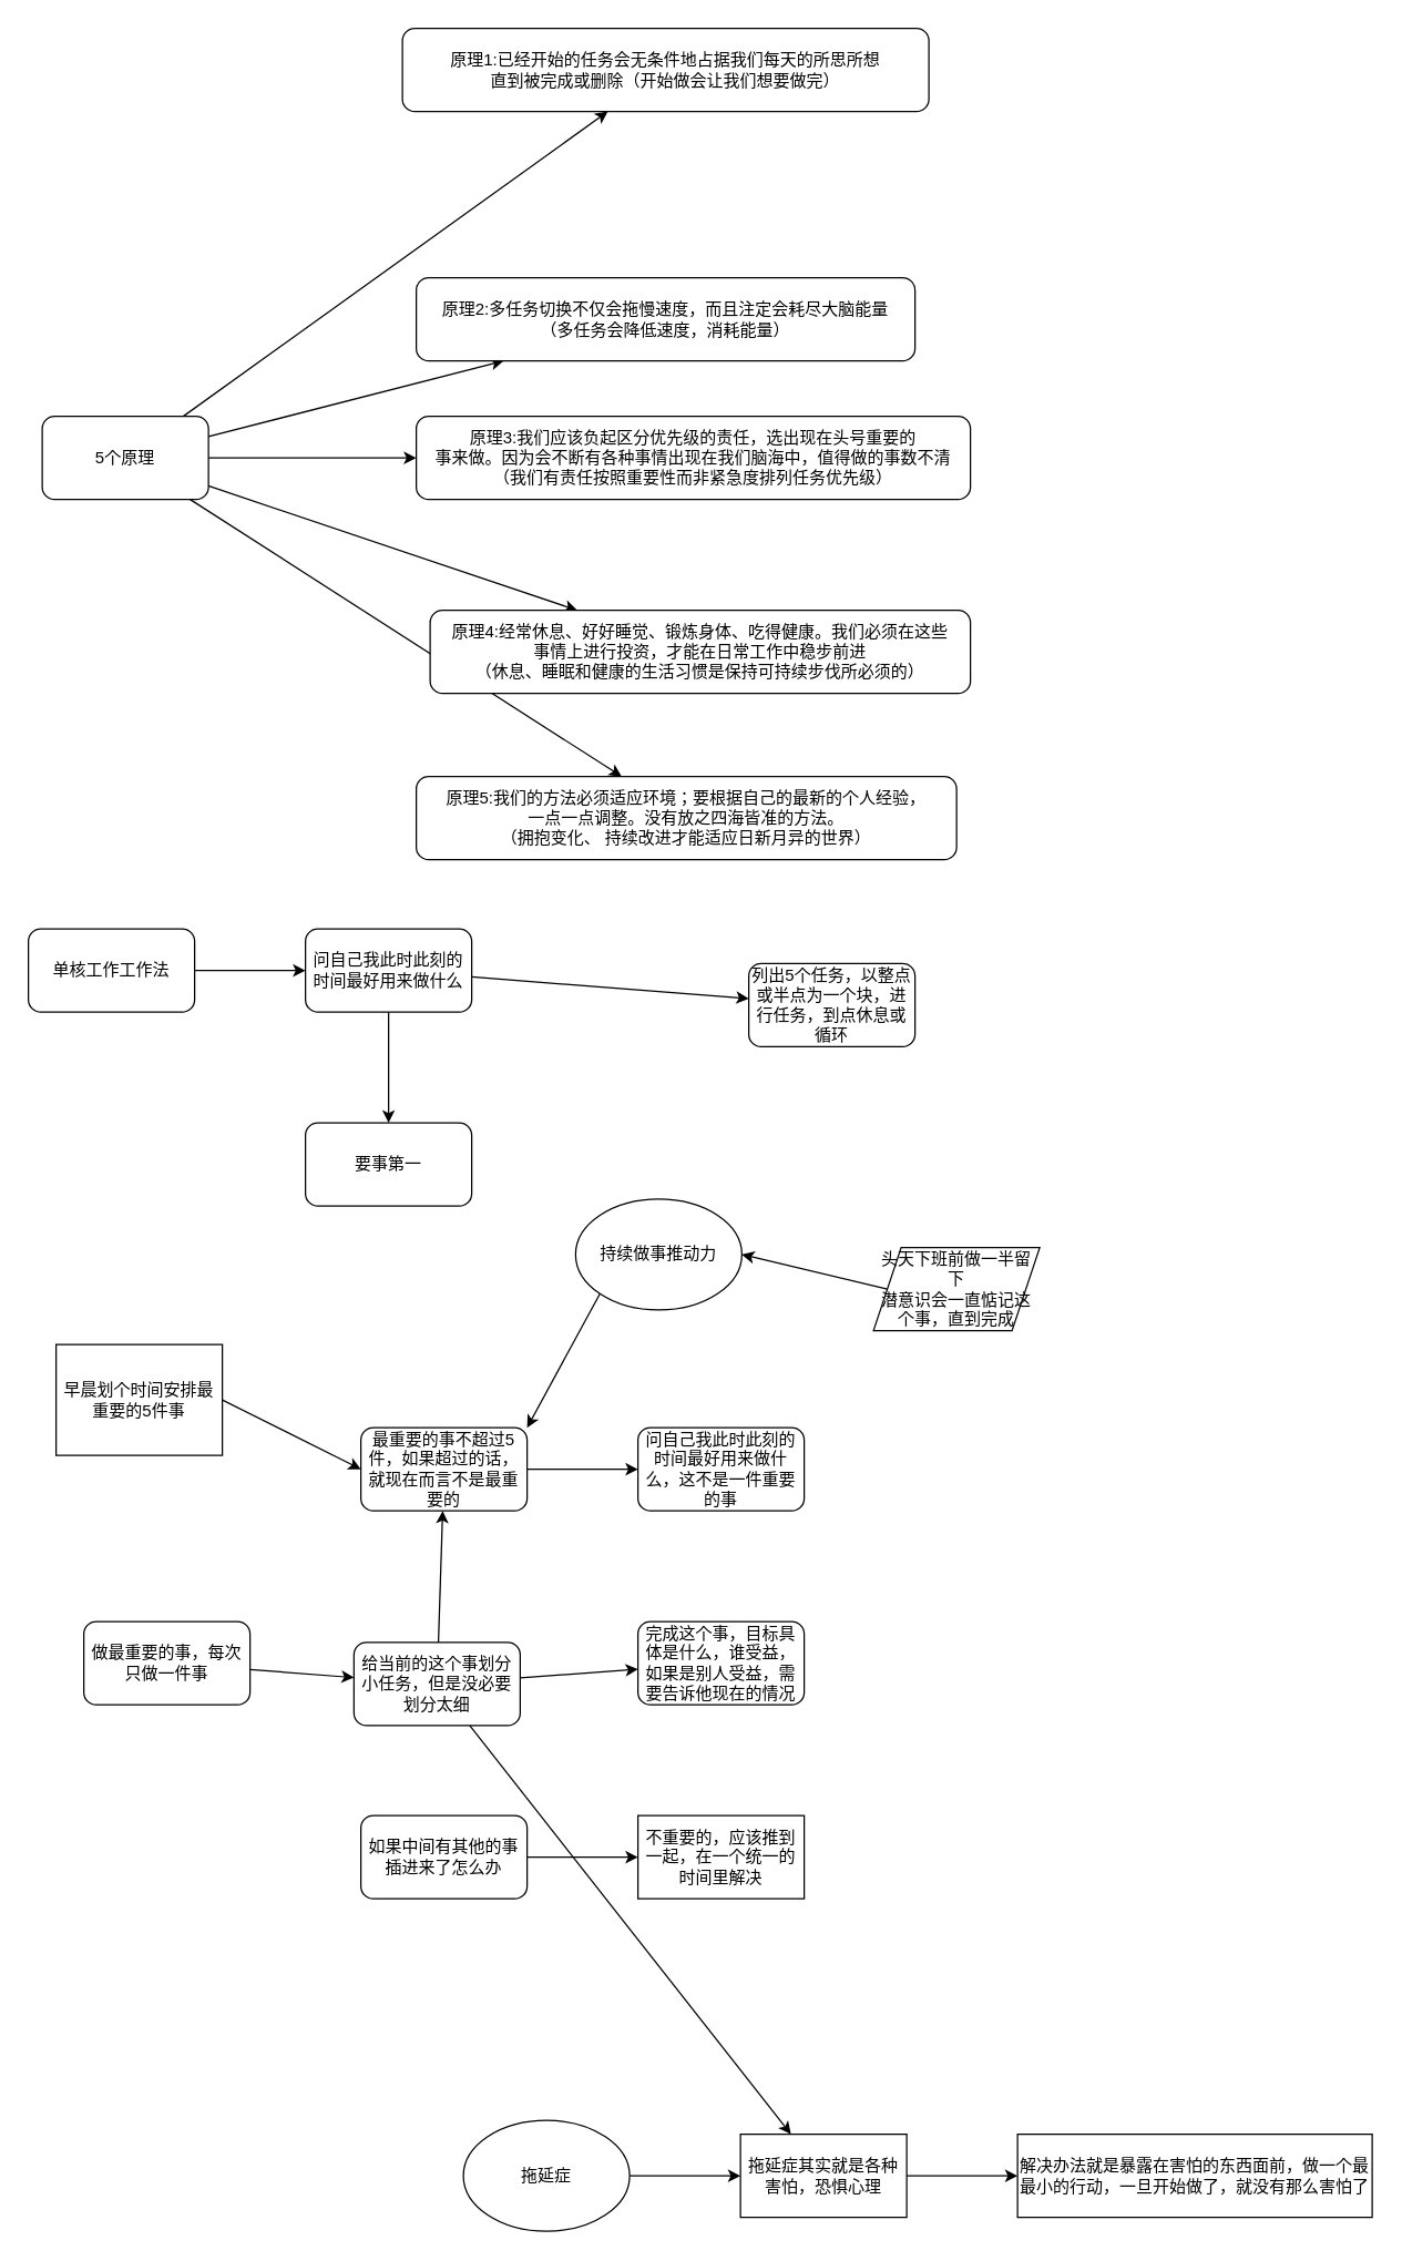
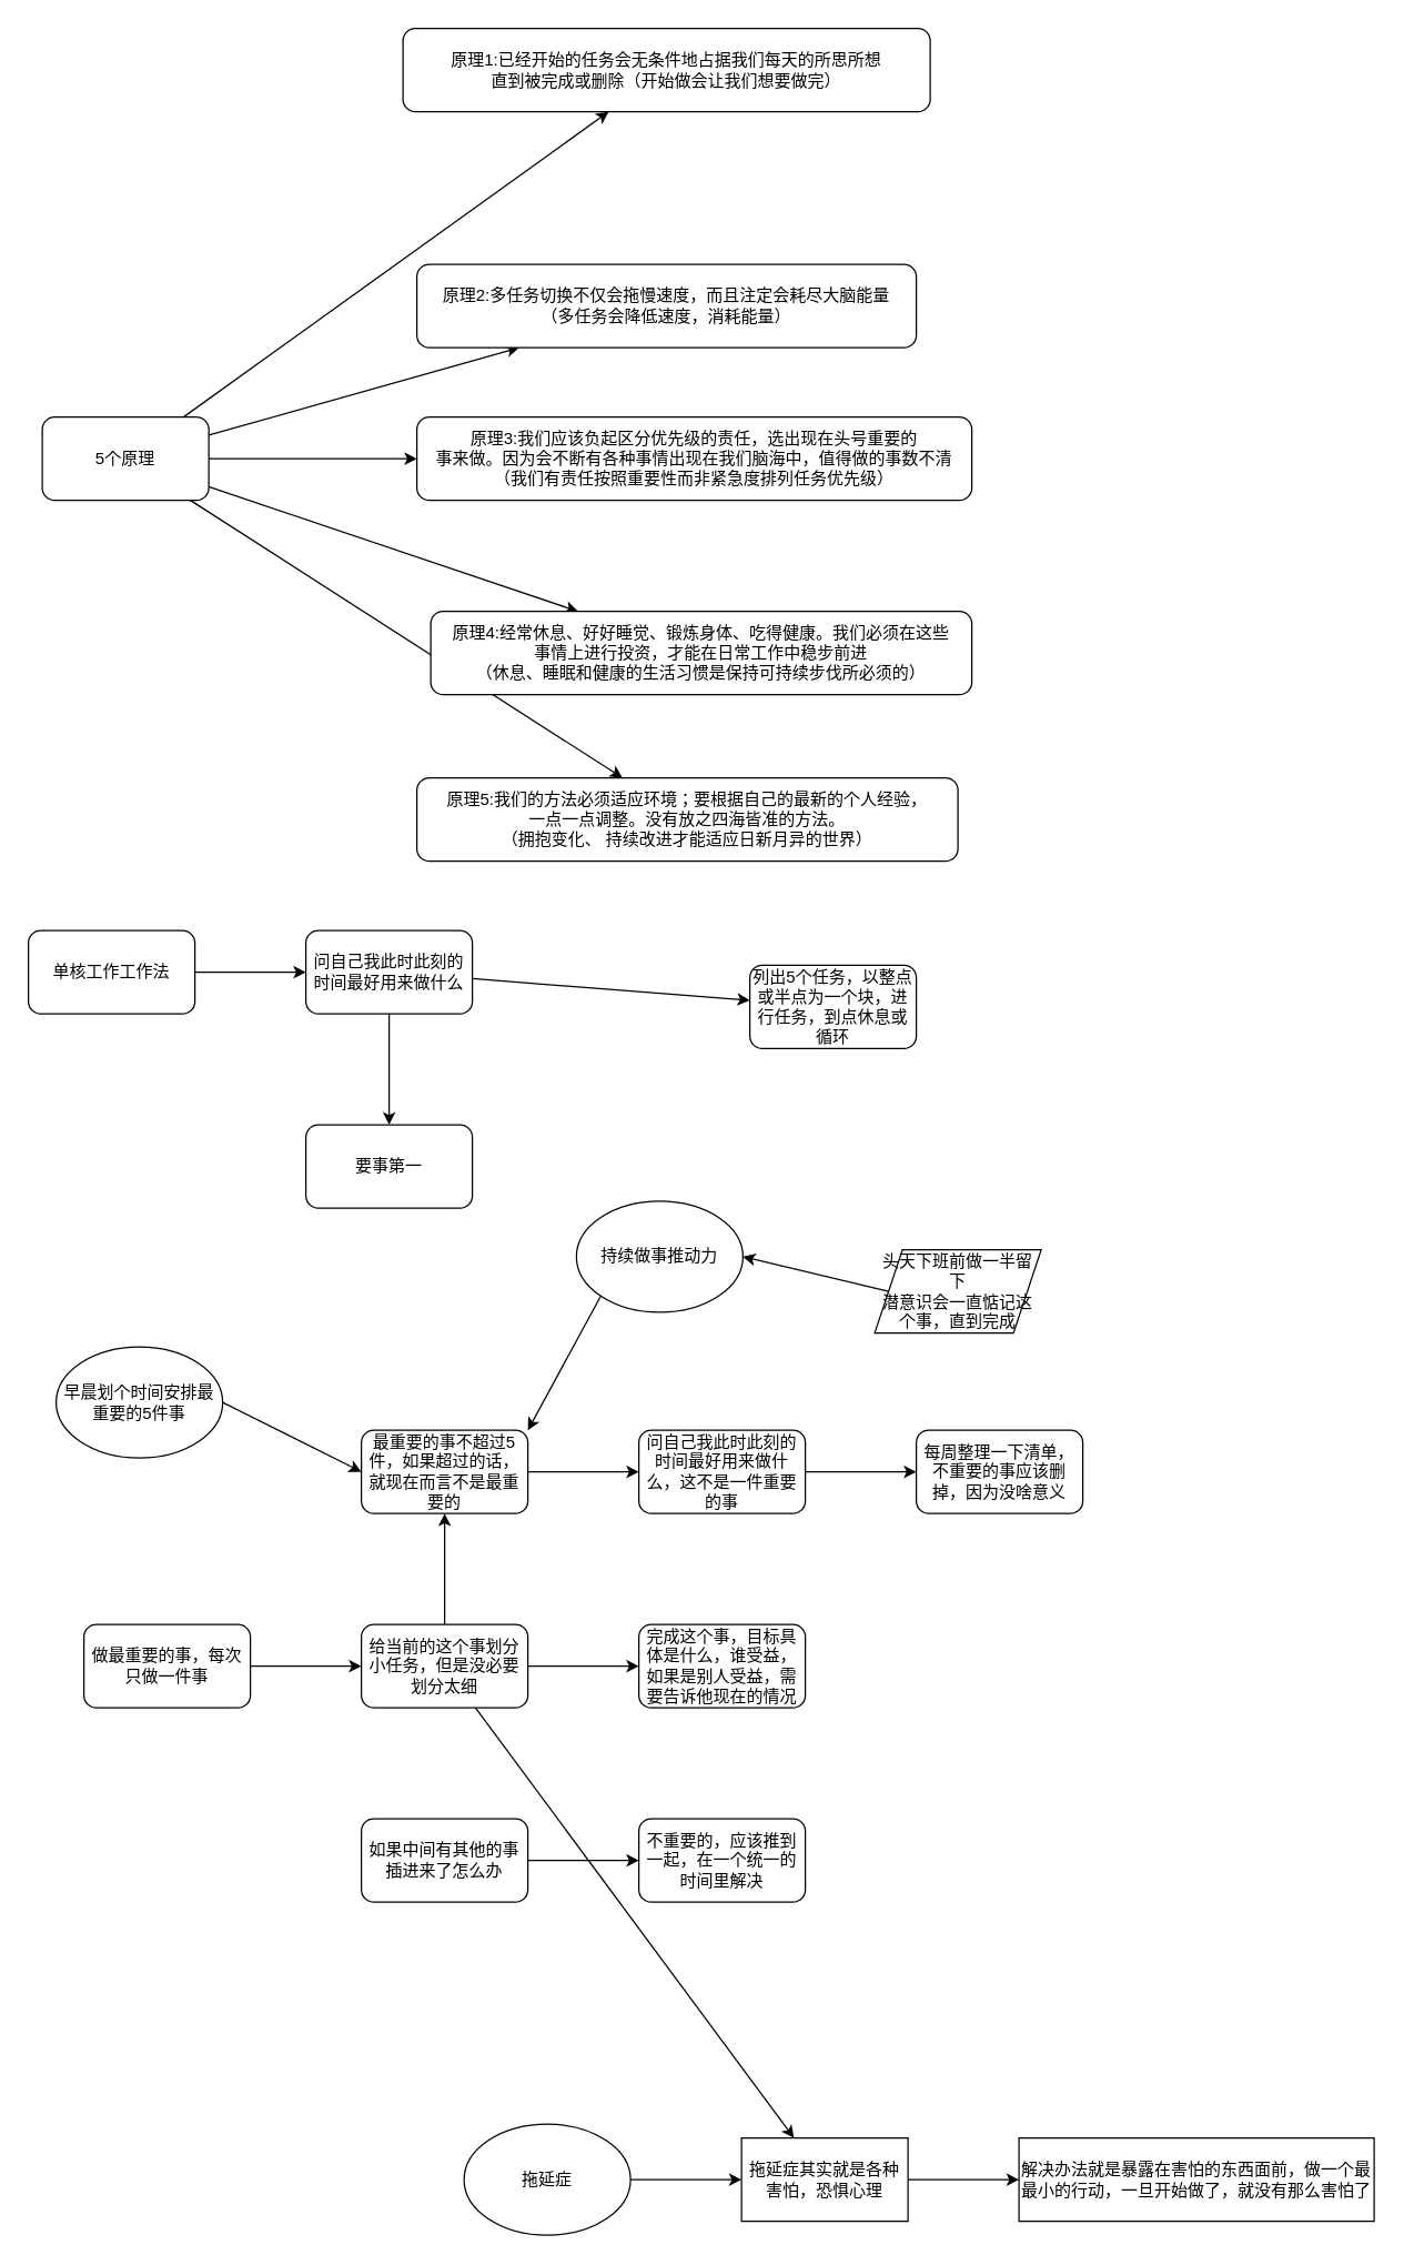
  <mxCell id="0" />
  <mxCell id="1" parent="0" />
  <mxCell id="2" value="" style="edgeStyle=none;html=1;" parent="1" source="7" target="8" edge="1"><mxGeometry relative="1" as="geometry" /></mxCell>
  <mxCell id="3" value="" style="edgeStyle=none;html=1;" parent="1" source="7" target="9" edge="1"><mxGeometry relative="1" as="geometry" /></mxCell>
  <mxCell id="4" value="" style="edgeStyle=none;html=1;" parent="1" source="7" target="10" edge="1"><mxGeometry relative="1" as="geometry" /></mxCell>
  <mxCell id="5" value="" style="edgeStyle=none;html=1;" parent="1" source="7" target="11" edge="1"><mxGeometry relative="1" as="geometry" /></mxCell>
  <mxCell id="6" value="" style="edgeStyle=none;html=1;" parent="1" source="7" target="12" edge="1"><mxGeometry relative="1" as="geometry" /></mxCell>
  <mxCell id="7" value="5个原理" style="rounded=1;whiteSpace=wrap;html=1;" parent="1" vertex="1"><mxGeometry x="30" y="300" width="120" height="60" as="geometry" /></mxCell>
  <mxCell id="8" value="&lt;div&gt;原理1:已经开始的任务会无条件地占据我们每天的所思所想&lt;/div&gt;&lt;div&gt;直到被完成或删除（开始做会让我们想要做完）&lt;/div&gt;" style="rounded=1;whiteSpace=wrap;html=1;" parent="1" vertex="1"><mxGeometry x="290" y="20" width="380" height="60" as="geometry" /></mxCell>
- <mxCell id="9" value="&lt;div&gt;原理2:多任务切换不仅会拖慢速度，而且注定会耗尽大脑能量&lt;/div&gt;&lt;div&gt;（多任务会降低速度，消耗能量）&lt;/div&gt;" style="rounded=1;whiteSpace=wrap;html=1;" parent="1" vertex="1"><mxGeometry x="300" y="200" width="360" height="60" as="geometry" /></mxCell>
+ <mxCell id="9" value="&lt;div&gt;原理2:多任务切换不仅会拖慢速度，而且注定会耗尽大脑能量&lt;/div&gt;&lt;div&gt;（多任务会降低速度，消耗能量）&lt;/div&gt;" style="rounded=1;whiteSpace=wrap;html=1;" parent="1" vertex="1"><mxGeometry x="300" y="190" width="360" height="60" as="geometry" /></mxCell>
  <mxCell id="10" value="&lt;div&gt;原理5:我们的方法必须适应环境；要根据自己的最新的个人经验，&lt;/div&gt;&lt;div&gt;一点一点调整。没有放之四海皆准的方法。&lt;/div&gt;&lt;div&gt;（拥抱变化、 持续改进才能适应日新月异的世界）&lt;/div&gt;" style="rounded=1;whiteSpace=wrap;html=1;" parent="1" vertex="1"><mxGeometry x="300" y="560" width="390" height="60" as="geometry" /></mxCell>
  <mxCell id="11" value="&lt;div&gt;原理4:经常休息、好好睡觉、锻炼身体、吃得健康。我们必须在这些&lt;/div&gt;&lt;div&gt;事情上进行投资，才能在日常工作中稳步前进&lt;/div&gt;&lt;div&gt;（休息、睡眠和健康的生活习惯是保持可持续步伐所必须的）&lt;/div&gt;" style="rounded=1;whiteSpace=wrap;html=1;" parent="1" vertex="1"><mxGeometry x="310" y="440" width="390" height="60" as="geometry" /></mxCell>
  <mxCell id="12" value="&lt;div&gt;原理3:我们应该负起区分优先级的责任，选出现在头号重要的&lt;/div&gt;&lt;div&gt;事来做。因为会不断有各种事情出现在我们脑海中，值得做的事数不清&lt;/div&gt;&lt;div&gt;（我们有责任按照重要性而非紧急度排列任务优先级）&lt;br&gt;&lt;/div&gt;" style="rounded=1;whiteSpace=wrap;html=1;" parent="1" vertex="1"><mxGeometry x="300" y="300" width="400" height="60" as="geometry" /></mxCell>
  <mxCell id="13" value="要事第一" style="rounded=1;whiteSpace=wrap;html=1;" vertex="1" parent="1"><mxGeometry x="220" y="810" width="120" height="60" as="geometry" /></mxCell>
  <mxCell id="14" value="" style="edgeStyle=none;html=1;" edge="1" parent="1" source="15" target="18"><mxGeometry relative="1" as="geometry" /></mxCell>
  <mxCell id="15" value="单核工作工作法" style="rounded=1;whiteSpace=wrap;html=1;" vertex="1" parent="1"><mxGeometry x="20" y="670" width="120" height="60" as="geometry" /></mxCell>
  <mxCell id="16" value="" style="edgeStyle=none;html=1;" edge="1" parent="1" source="18" target="19"><mxGeometry relative="1" as="geometry" /></mxCell>
  <mxCell id="17" style="edgeStyle=none;html=1;exitX=0.5;exitY=1;exitDx=0;exitDy=0;entryX=0.5;entryY=0;entryDx=0;entryDy=0;" edge="1" parent="1" source="18" target="13"><mxGeometry relative="1" as="geometry" /></mxCell>
  <mxCell id="18" value="问自己我此时此刻的时间最好用来做什么" style="rounded=1;whiteSpace=wrap;html=1;" vertex="1" parent="1"><mxGeometry x="220" y="670" width="120" height="60" as="geometry" /></mxCell>
  <mxCell id="19" value="列出5个任务，以整点或半点为一个块，进行任务，到点休息或循环" style="rounded=1;whiteSpace=wrap;html=1;" vertex="1" parent="1"><mxGeometry x="540" y="695" width="120" height="60" as="geometry" /></mxCell>
  <mxCell id="20" value="" style="edgeStyle=none;html=1;" edge="1" parent="1" source="21" target="25"><mxGeometry relative="1" as="geometry" /></mxCell>
  <mxCell id="21" value="做最重要的事，每次只做一件事" style="rounded=1;whiteSpace=wrap;html=1;" vertex="1" parent="1"><mxGeometry x="60" y="1170" width="120" height="60" as="geometry" /></mxCell>
  <mxCell id="22" value="" style="edgeStyle=none;html=1;" edge="1" parent="1" source="25" target="26"><mxGeometry relative="1" as="geometry" /></mxCell>
  <mxCell id="23" value="" style="edgeStyle=none;html=1;" edge="1" parent="1" source="25" target="44"><mxGeometry relative="1" as="geometry" /></mxCell>
  <mxCell id="24" value="" style="edgeStyle=none;html=1;" edge="1" parent="1" source="25" target="31"><mxGeometry relative="1" as="geometry" /></mxCell>
- <mxCell id="25" value="给当前的这个事划分小任务，但是没必要划分太细" style="rounded=1;whiteSpace=wrap;html=1;" vertex="1" parent="1"><mxGeometry x="255" y="1185" width="120" height="60" as="geometry" /></mxCell>
+ <mxCell id="25" value="给当前的这个事划分小任务，但是没必要划分太细" style="rounded=1;whiteSpace=wrap;html=1;" vertex="1" parent="1"><mxGeometry x="260" y="1170" width="120" height="60" as="geometry" /></mxCell>
  <mxCell id="26" value="完成这个事，目标具体是什么，谁受益，如果是别人受益，需要告诉他现在的情况" style="rounded=1;whiteSpace=wrap;html=1;" vertex="1" parent="1"><mxGeometry x="460" y="1170" width="120" height="60" as="geometry" /></mxCell>
  <mxCell id="27" value="" style="edgeStyle=none;html=1;" edge="1" parent="1" source="28" target="29"><mxGeometry relative="1" as="geometry" /></mxCell>
  <mxCell id="28" value="如果中间有其他的事插进来了怎么办" style="rounded=1;whiteSpace=wrap;html=1;" vertex="1" parent="1"><mxGeometry x="260" y="1310" width="120" height="60" as="geometry" /></mxCell>
- <mxCell id="29" value="不重要的，应该推到一起，在一个统一的时间里解决" style="whiteSpace=wrap;html=1;rounded=0;" vertex="1" parent="1"><mxGeometry x="460" y="1310" width="120" height="60" as="geometry" /></mxCell>
+ <mxCell id="29" value="不重要的，应该推到一起，在一个统一的时间里解决" style="rounded=1;whiteSpace=wrap;html=1;" vertex="1" parent="1"><mxGeometry x="460" y="1310" width="120" height="60" as="geometry" /></mxCell>
  <mxCell id="30" value="" style="edgeStyle=none;html=1;" edge="1" parent="1" source="31" target="33"><mxGeometry relative="1" as="geometry" /></mxCell>
  <mxCell id="31" value="最重要的事不超过5件，如果超过的话，就现在而言不是最重要的" style="rounded=1;whiteSpace=wrap;html=1;" vertex="1" parent="1"><mxGeometry x="260" y="1030" width="120" height="60" as="geometry" /></mxCell>
+ <mxCell id="32" value="" style="edgeStyle=none;html=1;" edge="1" parent="1" source="33" target="34"><mxGeometry relative="1" as="geometry" /></mxCell>
  <mxCell id="33" value="问自己我此时此刻的时间最好用来做什么，这不是一件重要的事" style="rounded=1;whiteSpace=wrap;html=1;" vertex="1" parent="1"><mxGeometry x="460" y="1030" width="120" height="60" as="geometry" /></mxCell>
+ <mxCell id="34" value="每周整理一下清单，不重要的事应该删掉，因为没啥意义" style="rounded=1;whiteSpace=wrap;html=1;" vertex="1" parent="1"><mxGeometry x="660" y="1030" width="120" height="60" as="geometry" /></mxCell>
  <mxCell id="35" style="edgeStyle=none;html=1;exitX=1;exitY=0.5;exitDx=0;exitDy=0;entryX=0;entryY=0.5;entryDx=0;entryDy=0;" edge="1" parent="1" source="36" target="31"><mxGeometry relative="1" as="geometry" /></mxCell>
- <mxCell id="36" value="早晨划个时间安排最重要的5件事" style="whiteSpace=wrap;html=1;rounded=0;" vertex="1" parent="1"><mxGeometry x="40" y="970" width="120" height="80" as="geometry" /></mxCell>
+ <mxCell id="36" value="早晨划个时间安排最重要的5件事" style="ellipse;whiteSpace=wrap;html=1;" vertex="1" parent="1"><mxGeometry x="40" y="970" width="120" height="80" as="geometry" /></mxCell>
  <mxCell id="37" style="edgeStyle=none;html=1;exitX=0;exitY=1;exitDx=0;exitDy=0;entryX=1;entryY=0;entryDx=0;entryDy=0;" edge="1" parent="1" source="38" target="31"><mxGeometry relative="1" as="geometry" /></mxCell>
  <mxCell id="38" value="持续做事推动力" style="ellipse;whiteSpace=wrap;html=1;" vertex="1" parent="1"><mxGeometry x="415" y="865" width="120" height="80" as="geometry" /></mxCell>
  <mxCell id="39" style="edgeStyle=none;html=1;exitX=0;exitY=0.5;exitDx=0;exitDy=0;entryX=1;entryY=0.5;entryDx=0;entryDy=0;" edge="1" parent="1" source="40" target="38"><mxGeometry relative="1" as="geometry" /></mxCell>
  <mxCell id="40" value="头天下班前做一半留下&lt;br&gt;潜意识会一直惦记这个事，直到完成" style="shape=parallelogram;perimeter=parallelogramPerimeter;whiteSpace=wrap;html=1;fixedSize=1;" vertex="1" parent="1"><mxGeometry x="630" y="900" width="120" height="60" as="geometry" /></mxCell>
  <mxCell id="41" value="" style="edgeStyle=none;html=1;" edge="1" parent="1" source="42" target="44"><mxGeometry relative="1" as="geometry" /></mxCell>
  <mxCell id="42" value="拖延症" style="ellipse;whiteSpace=wrap;html=1;" vertex="1" parent="1"><mxGeometry x="334" y="1530" width="120" height="80" as="geometry" /></mxCell>
  <mxCell id="43" value="" style="edgeStyle=none;html=1;" edge="1" parent="1" source="44" target="45"><mxGeometry relative="1" as="geometry" /></mxCell>
  <mxCell id="44" value="拖延症其实就是各种害怕，恐惧心理" style="whiteSpace=wrap;html=1;" vertex="1" parent="1"><mxGeometry x="534" y="1540" width="120" height="60" as="geometry" /></mxCell>
  <mxCell id="45" value="解决办法就是暴露在害怕的东西面前，做一个最最小的行动，一旦开始做了，就没有那么害怕了" style="whiteSpace=wrap;html=1;" vertex="1" parent="1"><mxGeometry x="734" y="1540" width="256" height="60" as="geometry" /></mxCell>
